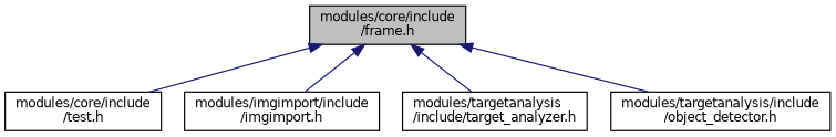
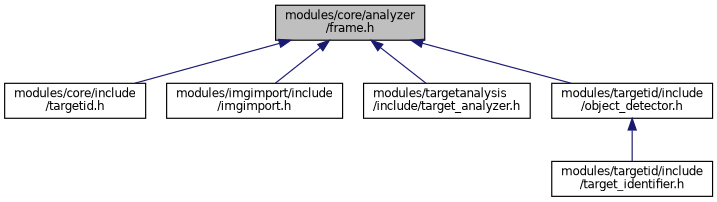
  digraph {
    node [color=black fillcolor=white fontname=Helvetica fontsize=10 shape=record style=filled]
    edge [color=midnightblue dir=back fontname=Helvetica fontsize=10 labelfontname=Helvetica labelfontsize=10 style=solid]
-   n1 [fillcolor=grey75 fontcolor=black height=0.2 label="modules/core/include\l/frame.h" width=0.4]
-   n2 [height=0.2 label="modules/core/include\l/test.h" width=0.4]
+   n1 [fillcolor=grey75 fontcolor=black height=0.2 label="modules/core/analyzer\l/frame.h" width=0.4]
+   n2 [height=0.2 label="modules/core/include\l/targetid.h" width=0.4]
    n3 [height=0.2 label="modules/imgimport/include\l/imgimport.h" width=0.4]
    n4 [height=0.2 label="modules/targetanalysis\l/include/target_analyzer.h" width=0.4]
-   n5 [height=0.2 label="modules/targetanalysis/include\l/object_detector.h" width=0.4]
+   n5 [height=0.2 label="modules/targetid/include\l/object_detector.h" width=0.4]
+   n6 [height=0.2 label="modules/targetid/include\l/target_identifier.h" width=0.4]
    n1 -> n2
    n1 -> n3
    n1 -> n4
    n1 -> n5
+   n5 -> n6
  }
